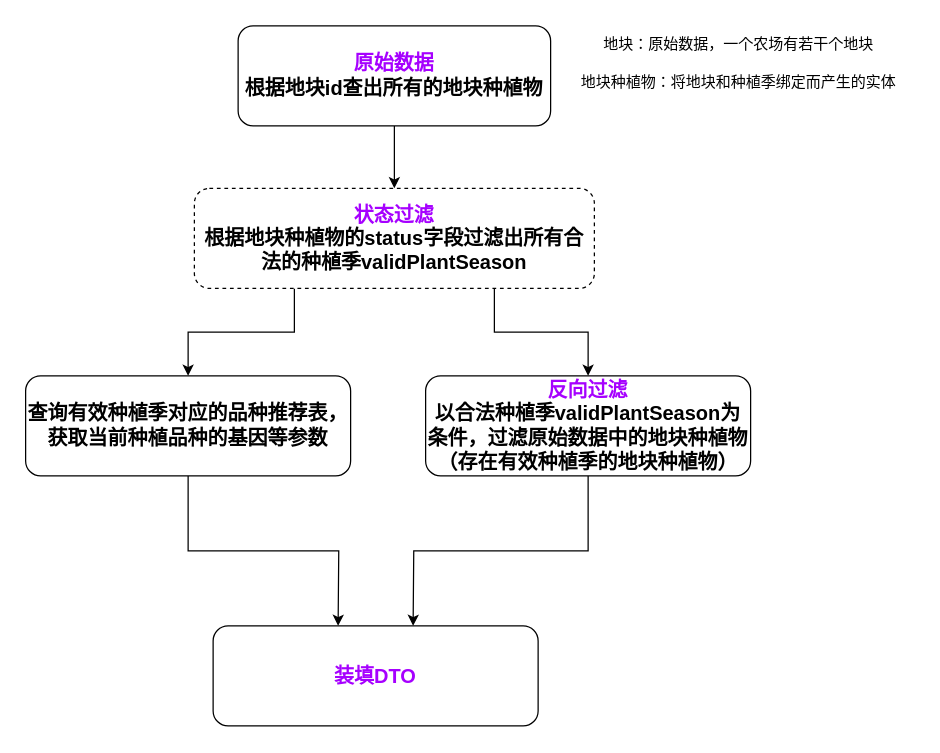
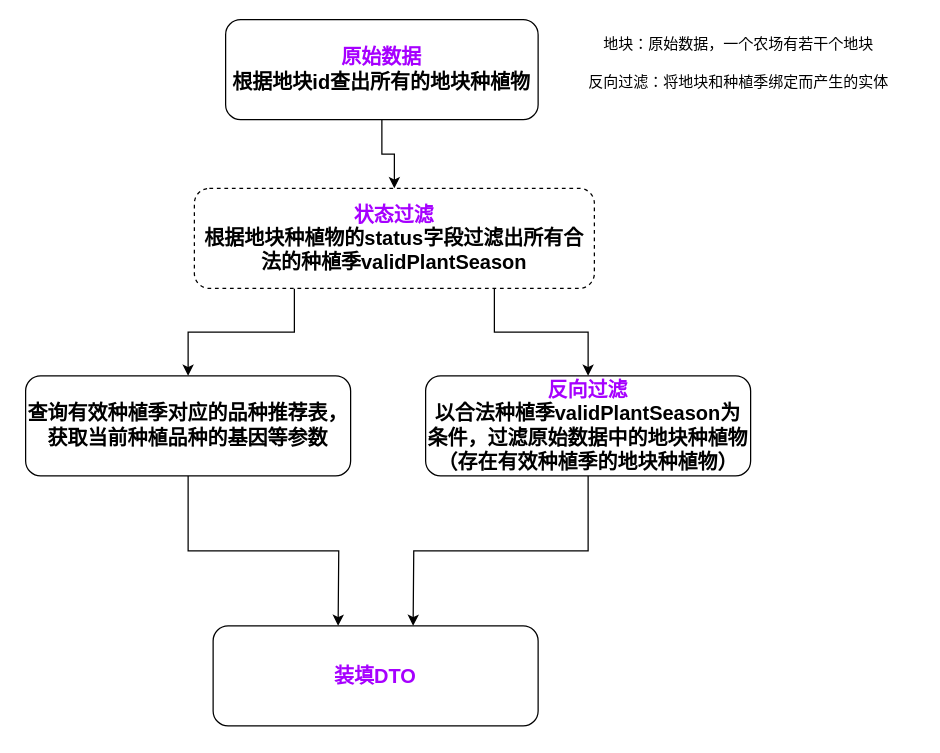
  <mxCell id="0" />
  <mxCell id="1" parent="0" />
  <mxCell id="2" style="edgeStyle=orthogonalEdgeStyle;rounded=0;orthogonalLoop=1;jettySize=auto;html=1;exitX=0.5;exitY=1;exitDx=0;exitDy=0;entryX=0.5;entryY=0;entryDx=0;entryDy=0;" edge="1" parent="1" source="3" target="6"><mxGeometry relative="1" as="geometry" /></mxCell>
- <mxCell id="3" value="&lt;div&gt;&lt;b&gt;&lt;font color=&quot;#a600ff&quot; style=&quot;font-size: 16px;&quot;&gt;原始数据&lt;/font&gt;&lt;/b&gt;&lt;/div&gt;&lt;b&gt;&lt;font style=&quot;font-size: 16px;&quot;&gt;根据地块id查出所有的地块种植物&lt;/font&gt;&lt;/b&gt;" style="rounded=1;whiteSpace=wrap;html=1;" vertex="1" parent="1"><mxGeometry x="190" y="20" width="250" height="80" as="geometry" /></mxCell>
+ <mxCell id="3" value="&lt;div&gt;&lt;b&gt;&lt;font color=&quot;#a600ff&quot; style=&quot;font-size: 16px;&quot;&gt;原始数据&lt;/font&gt;&lt;/b&gt;&lt;/div&gt;&lt;b&gt;&lt;font style=&quot;font-size: 16px;&quot;&gt;根据地块id查出所有的地块种植物&lt;/font&gt;&lt;/b&gt;" style="rounded=1;whiteSpace=wrap;html=1;" vertex="1" parent="1"><mxGeometry x="180" y="15" width="250" height="80" as="geometry" /></mxCell>
  <mxCell id="4" style="edgeStyle=orthogonalEdgeStyle;rounded=0;orthogonalLoop=1;jettySize=auto;html=1;exitX=0.75;exitY=1;exitDx=0;exitDy=0;entryX=0.5;entryY=0;entryDx=0;entryDy=0;" edge="1" parent="1" source="6" target="10"><mxGeometry relative="1" as="geometry" /></mxCell>
  <mxCell id="5" style="edgeStyle=orthogonalEdgeStyle;rounded=0;orthogonalLoop=1;jettySize=auto;html=1;exitX=0.25;exitY=1;exitDx=0;exitDy=0;entryX=0.5;entryY=0;entryDx=0;entryDy=0;" edge="1" parent="1" source="6" target="12"><mxGeometry relative="1" as="geometry" /></mxCell>
  <mxCell id="6" value="&lt;div&gt;&lt;b&gt;&lt;font color=&quot;#a600ff&quot; style=&quot;font-size: 16px;&quot;&gt;状态过滤&lt;/font&gt;&lt;/b&gt;&lt;/div&gt;&lt;b&gt;&lt;font style=&quot;font-size: 16px;&quot;&gt;根据地块种植物的status字段过滤出所有合法的种植季validPlantSeason&lt;/font&gt;&lt;/b&gt;" style="rounded=1;whiteSpace=wrap;html=1;dashed=1;" vertex="1" parent="1"><mxGeometry x="155" y="150" width="320" height="80" as="geometry" /></mxCell>
  <mxCell id="7" value="地块：原始数据，一个农场有若干个地块" style="text;html=1;align=center;verticalAlign=middle;resizable=0;points=[];autosize=1;strokeColor=none;fillColor=none;" vertex="1" parent="1"><mxGeometry x="450" y="20" width="280" height="30" as="geometry" /></mxCell>
- <mxCell id="8" value="地块种植物：将地块和种植季绑定而产生的实体" style="text;html=1;align=center;verticalAlign=middle;resizable=0;points=[];autosize=1;strokeColor=none;fillColor=none;" vertex="1" parent="1"><mxGeometry x="450" y="50" width="280" height="30" as="geometry" /></mxCell>
+ <mxCell id="8" value="反向过滤：将地块和种植季绑定而产生的实体" style="text;html=1;align=center;verticalAlign=middle;resizable=0;points=[];autosize=1;strokeColor=none;fillColor=none;" vertex="1" parent="1"><mxGeometry x="450" y="50" width="280" height="30" as="geometry" /></mxCell>
  <mxCell id="9" style="edgeStyle=orthogonalEdgeStyle;rounded=0;orthogonalLoop=1;jettySize=auto;html=1;exitX=0.5;exitY=1;exitDx=0;exitDy=0;" edge="1" parent="1" source="10"><mxGeometry relative="1" as="geometry"><mxPoint x="330" y="500" as="targetPoint" /></mxGeometry></mxCell>
  <mxCell id="10" value="&lt;div&gt;&lt;b&gt;&lt;font color=&quot;#a600ff&quot; style=&quot;font-size: 16px;&quot;&gt;反向过滤&lt;/font&gt;&lt;/b&gt;&lt;/div&gt;&lt;b&gt;&lt;font style=&quot;font-size: 16px;&quot;&gt;以合法种植季validPlantSeason为条件，过滤原始数据中的地块种植物（存在有效种植季的地块种植物）&lt;/font&gt;&lt;/b&gt;" style="rounded=1;whiteSpace=wrap;html=1;" vertex="1" parent="1"><mxGeometry x="340" y="300" width="260" height="80" as="geometry" /></mxCell>
  <mxCell id="11" style="edgeStyle=orthogonalEdgeStyle;rounded=0;orthogonalLoop=1;jettySize=auto;html=1;exitX=0.5;exitY=1;exitDx=0;exitDy=0;" edge="1" parent="1" source="12"><mxGeometry relative="1" as="geometry"><mxPoint x="270" y="500" as="targetPoint" /></mxGeometry></mxCell>
  <mxCell id="12" value="&lt;b&gt;&lt;font style=&quot;font-size: 16px;&quot;&gt;查询有效种植季对应的品种推荐表，获取当前种植品种的基因等参数&lt;/font&gt;&lt;/b&gt;" style="rounded=1;whiteSpace=wrap;html=1;" vertex="1" parent="1"><mxGeometry x="20" y="300" width="260" height="80" as="geometry" /></mxCell>
  <mxCell id="13" value="&lt;b&gt;&lt;font style=&quot;font-size: 16px;&quot; color=&quot;#a600ff&quot;&gt;装填DTO&lt;/font&gt;&lt;/b&gt;" style="rounded=1;whiteSpace=wrap;html=1;" vertex="1" parent="1"><mxGeometry x="170" y="500" width="260" height="80" as="geometry" /></mxCell>
